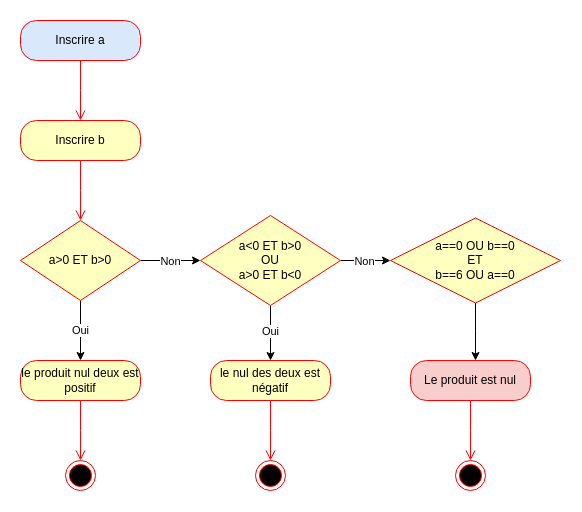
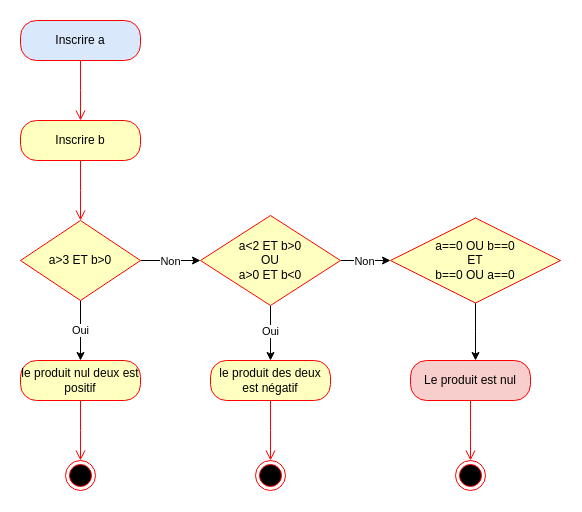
  <mxCell id="0" />
  <mxCell id="1" parent="0" />
  <mxCell id="2" value="Inscrire a" style="rounded=1;whiteSpace=wrap;html=1;arcSize=40;fontColor=#000000;fillColor=#dae8fc;strokeColor=#ff0000;" vertex="1" parent="1"><mxGeometry x="20" y="20" width="120" height="40" as="geometry" /></mxCell>
  <mxCell id="3" value="" style="edgeStyle=orthogonalEdgeStyle;html=1;verticalAlign=bottom;endArrow=open;endSize=8;strokeColor=#ff0000;rounded=0;" edge="1" source="2" parent="1"><mxGeometry relative="1" as="geometry"><mxPoint x="80" y="120" as="targetPoint" /></mxGeometry></mxCell>
  <mxCell id="4" value="Inscrire b" style="rounded=1;whiteSpace=wrap;html=1;arcSize=40;fontColor=#000000;fillColor=#ffffc0;strokeColor=#ff0000;" vertex="1" parent="1"><mxGeometry x="20" y="120" width="120" height="40" as="geometry" /></mxCell>
  <mxCell id="5" value="" style="edgeStyle=orthogonalEdgeStyle;html=1;verticalAlign=bottom;endArrow=open;endSize=8;strokeColor=#ff0000;rounded=0;" edge="1" source="4" parent="1"><mxGeometry relative="1" as="geometry"><mxPoint x="80" y="220" as="targetPoint" /></mxGeometry></mxCell>
  <mxCell id="6" style="edgeStyle=orthogonalEdgeStyle;rounded=0;orthogonalLoop=1;jettySize=auto;html=1;" edge="1" parent="1" source="10"><mxGeometry relative="1" as="geometry"><mxPoint x="200" y="260" as="targetPoint" /></mxGeometry></mxCell>
  <mxCell id="7" value="Non" style="edgeLabel;html=1;align=center;verticalAlign=middle;resizable=0;points=[];" vertex="1" connectable="0" parent="6"><mxGeometry x="-0.041" relative="1" as="geometry"><mxPoint as="offset" /></mxGeometry></mxCell>
  <mxCell id="8" style="edgeStyle=orthogonalEdgeStyle;rounded=0;orthogonalLoop=1;jettySize=auto;html=1;" edge="1" parent="1" source="10"><mxGeometry relative="1" as="geometry"><mxPoint x="80" y="360" as="targetPoint" /></mxGeometry></mxCell>
  <mxCell id="9" value="Oui" style="edgeLabel;html=1;align=center;verticalAlign=middle;resizable=0;points=[];" vertex="1" connectable="0" parent="8"><mxGeometry x="-0.041" y="-1" relative="1" as="geometry"><mxPoint as="offset" /></mxGeometry></mxCell>
- <mxCell id="10" value="a&amp;gt;0 ET b&amp;gt;0" style="rhombus;whiteSpace=wrap;html=1;fontColor=#000000;fillColor=#ffffc0;strokeColor=#ff0000;" vertex="1" parent="1"><mxGeometry x="20" y="220" width="120" height="80" as="geometry" /></mxCell>
+ <mxCell id="10" value="a&amp;gt;3 ET b&amp;gt;0" style="rhombus;whiteSpace=wrap;html=1;fontColor=#000000;fillColor=#ffffc0;strokeColor=#ff0000;" vertex="1" parent="1"><mxGeometry x="20" y="220" width="120" height="80" as="geometry" /></mxCell>
  <mxCell id="11" style="edgeStyle=orthogonalEdgeStyle;rounded=0;orthogonalLoop=1;jettySize=auto;html=1;" edge="1" parent="1" source="15"><mxGeometry relative="1" as="geometry"><mxPoint x="270" y="360" as="targetPoint" /></mxGeometry></mxCell>
  <mxCell id="12" value="Oui" style="edgeLabel;html=1;align=center;verticalAlign=middle;resizable=0;points=[];" vertex="1" connectable="0" parent="11"><mxGeometry x="-0.099" y="-1" relative="1" as="geometry"><mxPoint as="offset" /></mxGeometry></mxCell>
  <mxCell id="13" style="edgeStyle=orthogonalEdgeStyle;rounded=0;orthogonalLoop=1;jettySize=auto;html=1;" edge="1" parent="1" source="15"><mxGeometry relative="1" as="geometry"><mxPoint x="390" y="260" as="targetPoint" /></mxGeometry></mxCell>
  <mxCell id="14" value="Non" style="edgeLabel;html=1;align=center;verticalAlign=middle;resizable=0;points=[];" vertex="1" connectable="0" parent="13"><mxGeometry x="-0.089" relative="1" as="geometry"><mxPoint as="offset" /></mxGeometry></mxCell>
- <mxCell id="15" value="a&amp;lt;0 ET b&amp;gt;0 &lt;br&gt;OU &lt;br&gt;a&amp;gt;0 ET b&amp;lt;0" style="rhombus;whiteSpace=wrap;html=1;fontColor=#000000;fillColor=#ffffc0;strokeColor=#ff0000;" vertex="1" parent="1"><mxGeometry x="200" y="215" width="140" height="90" as="geometry" /></mxCell>
+ <mxCell id="15" value="a&amp;lt;2 ET b&amp;gt;0 &lt;br&gt;OU &lt;br&gt;a&amp;gt;0 ET b&amp;lt;0" style="rhombus;whiteSpace=wrap;html=1;fontColor=#000000;fillColor=#ffffc0;strokeColor=#ff0000;" vertex="1" parent="1"><mxGeometry x="200" y="215" width="140" height="90" as="geometry" /></mxCell>
  <mxCell id="16" value="" style="ellipse;html=1;shape=endState;fillColor=#000000;strokeColor=#ff0000;" vertex="1" parent="1"><mxGeometry x="65" y="460" width="30" height="30" as="geometry" /></mxCell>
  <mxCell id="17" value="" style="ellipse;html=1;shape=endState;fillColor=#000000;strokeColor=#ff0000;" vertex="1" parent="1"><mxGeometry x="255" y="460" width="30" height="30" as="geometry" /></mxCell>
  <mxCell id="18" style="edgeStyle=orthogonalEdgeStyle;rounded=0;orthogonalLoop=1;jettySize=auto;html=1;" edge="1" parent="1" source="19"><mxGeometry relative="1" as="geometry"><mxPoint x="475" y="360" as="targetPoint" /></mxGeometry></mxCell>
- <mxCell id="19" value="a==0 OU b==0&lt;br&gt;ET&lt;br&gt;b==6 OU a==0" style="rhombus;whiteSpace=wrap;html=1;fontColor=#000000;fillColor=#ffffc0;strokeColor=#ff0000;" vertex="1" parent="1"><mxGeometry x="390" y="217.5" width="170" height="85" as="geometry" /></mxCell>
+ <mxCell id="19" value="a==0 OU b==0&lt;br&gt;ET&lt;br&gt;b==0 OU a==0" style="rhombus;whiteSpace=wrap;html=1;fontColor=#000000;fillColor=#ffffc0;strokeColor=#ff0000;" vertex="1" parent="1"><mxGeometry x="390" y="217.5" width="170" height="85" as="geometry" /></mxCell>
  <mxCell id="20" value="le produit nul deux est positif" style="rounded=1;whiteSpace=wrap;html=1;arcSize=40;fontColor=#000000;fillColor=#ffffc0;strokeColor=#ff0000;" vertex="1" parent="1"><mxGeometry x="20" y="360" width="120" height="40" as="geometry" /></mxCell>
  <mxCell id="21" value="" style="edgeStyle=orthogonalEdgeStyle;html=1;verticalAlign=bottom;endArrow=open;endSize=8;strokeColor=#ff0000;rounded=0;" edge="1" source="20" parent="1"><mxGeometry relative="1" as="geometry"><mxPoint x="80" y="460" as="targetPoint" /></mxGeometry></mxCell>
- <mxCell id="22" value="le nul des deux est négatif" style="rounded=1;whiteSpace=wrap;html=1;arcSize=40;fontColor=#000000;fillColor=#ffffc0;strokeColor=#ff0000;" vertex="1" parent="1"><mxGeometry x="210" y="360" width="120" height="40" as="geometry" /></mxCell>
+ <mxCell id="22" value="le produit des deux est négatif" style="rounded=1;whiteSpace=wrap;html=1;arcSize=40;fontColor=#000000;fillColor=#ffffc0;strokeColor=#ff0000;" vertex="1" parent="1"><mxGeometry x="210" y="360" width="120" height="40" as="geometry" /></mxCell>
  <mxCell id="23" value="" style="edgeStyle=orthogonalEdgeStyle;html=1;verticalAlign=bottom;endArrow=open;endSize=8;strokeColor=#ff0000;rounded=0;" edge="1" source="22" parent="1"><mxGeometry relative="1" as="geometry"><mxPoint x="270" y="460" as="targetPoint" /></mxGeometry></mxCell>
  <mxCell id="24" value="Le produit est nul" style="rounded=1;whiteSpace=wrap;html=1;arcSize=40;fontColor=#000000;fillColor=#f8cecc;strokeColor=#ff0000;" vertex="1" parent="1"><mxGeometry x="410" y="360" width="120" height="40" as="geometry" /></mxCell>
  <mxCell id="25" value="" style="edgeStyle=orthogonalEdgeStyle;html=1;verticalAlign=bottom;endArrow=open;endSize=8;strokeColor=#ff0000;rounded=0;" edge="1" source="24" parent="1"><mxGeometry relative="1" as="geometry"><mxPoint x="470" y="460" as="targetPoint" /></mxGeometry></mxCell>
  <mxCell id="26" value="" style="ellipse;html=1;shape=endState;fillColor=#000000;strokeColor=#ff0000;" vertex="1" parent="1"><mxGeometry x="455" y="460" width="30" height="30" as="geometry" /></mxCell>
